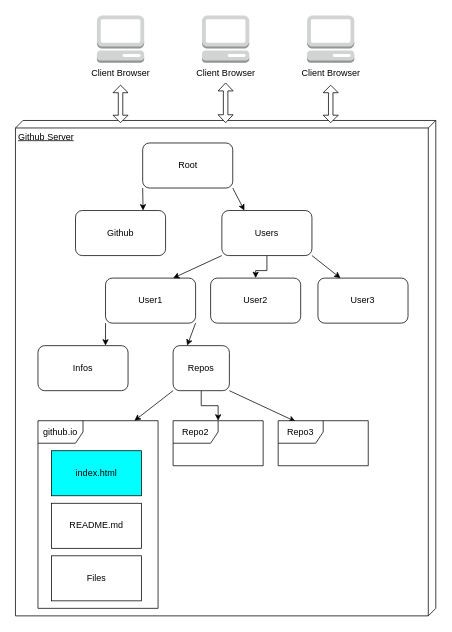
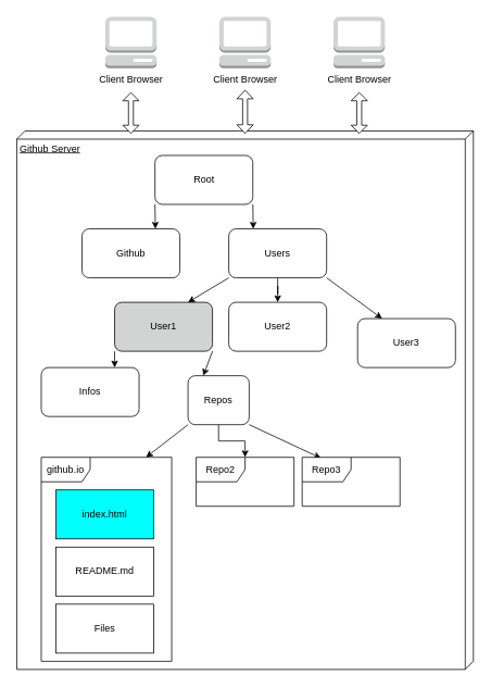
  <mxCell id="0" />
  <mxCell id="1" parent="0" />
  <mxCell id="2" value="Github Server" style="verticalAlign=top;align=left;spacingTop=8;spacingLeft=2;spacingRight=12;shape=cube;size=10;direction=south;fontStyle=4;html=1;" vertex="1" parent="1"><mxGeometry x="20" y="160" width="560" height="660" as="geometry" /></mxCell>
  <mxCell id="3" value="Client Browser" style="outlineConnect=0;dashed=0;verticalLabelPosition=bottom;verticalAlign=top;align=center;html=1;shape=mxgraph.aws3.management_console;fillColor=#D2D3D3;gradientColor=none;" vertex="1" parent="1"><mxGeometry x="128.5" y="20" width="63" height="63" as="geometry" /></mxCell>
  <mxCell id="4" value="Client Browser" style="outlineConnect=0;dashed=0;verticalLabelPosition=bottom;verticalAlign=top;align=center;html=1;shape=mxgraph.aws3.management_console;fillColor=#D2D3D3;gradientColor=none;" vertex="1" parent="1"><mxGeometry x="268.5" y="20" width="63" height="63" as="geometry" /></mxCell>
  <mxCell id="5" value="Client Browser" style="outlineConnect=0;dashed=0;verticalLabelPosition=bottom;verticalAlign=top;align=center;html=1;shape=mxgraph.aws3.management_console;fillColor=#D2D3D3;gradientColor=none;" vertex="1" parent="1"><mxGeometry x="408.5" y="20" width="63" height="63" as="geometry" /></mxCell>
  <mxCell id="6" value="" style="shape=doubleArrow;direction=south;whiteSpace=wrap;html=1;" vertex="1" parent="1"><mxGeometry x="150" y="113" width="20" height="50" as="geometry" /></mxCell>
  <mxCell id="7" value="" style="shape=doubleArrow;direction=south;whiteSpace=wrap;html=1;" vertex="1" parent="1"><mxGeometry x="290" y="110" width="20" height="53" as="geometry" /></mxCell>
  <mxCell id="8" value="" style="shape=doubleArrow;direction=south;whiteSpace=wrap;html=1;" vertex="1" parent="1"><mxGeometry x="430" y="113" width="20" height="50" as="geometry" /></mxCell>
  <mxCell id="9" value="Root" style="rounded=1;whiteSpace=wrap;html=1;" vertex="1" parent="1"><mxGeometry x="189.5" y="190" width="120" height="60" as="geometry" /></mxCell>
  <mxCell id="10" value="Github" style="rounded=1;whiteSpace=wrap;html=1;" vertex="1" parent="1"><mxGeometry x="100" y="280" width="120" height="60" as="geometry" /></mxCell>
  <mxCell id="11" value="" style="edgeStyle=orthogonalEdgeStyle;rounded=0;orthogonalLoop=1;jettySize=auto;html=1;" edge="1" parent="1" source="12" target="15"><mxGeometry relative="1" as="geometry" /></mxCell>
- <mxCell id="12" value="Users" style="rounded=1;whiteSpace=wrap;html=1;" vertex="1" parent="1"><mxGeometry x="295" y="280" width="120" height="60" as="geometry" /></mxCell>
+ <mxCell id="12" value="Users" style="rounded=1;whiteSpace=wrap;html=1;" vertex="1" parent="1"><mxGeometry x="280" y="280" width="120" height="60" as="geometry" /></mxCell>
  <mxCell id="13" value="" style="endArrow=classic;html=1;exitX=0;exitY=1;exitDx=0;exitDy=0;entryX=0.75;entryY=0;entryDx=0;entryDy=0;exitPerimeter=0;" edge="1" parent="1" source="9" target="10"><mxGeometry width="50" height="50" relative="1" as="geometry"><mxPoint x="210" y="450" as="sourcePoint" /><mxPoint x="260" y="400" as="targetPoint" /></mxGeometry></mxCell>
  <mxCell id="14" value="" style="endArrow=classic;html=1;exitX=1;exitY=1;exitDx=0;exitDy=0;entryX=0.25;entryY=0;entryDx=0;entryDy=0;fillColor=#FF0000;" edge="1" parent="1" source="9" target="12"><mxGeometry width="50" height="50" relative="1" as="geometry"><mxPoint x="320" y="410" as="sourcePoint" /><mxPoint x="370" y="360" as="targetPoint" /></mxGeometry></mxCell>
  <mxCell id="15" value="User2" style="rounded=1;whiteSpace=wrap;html=1;" vertex="1" parent="1"><mxGeometry x="280" y="370" width="120" height="60" as="geometry" /></mxCell>
- <mxCell id="16" value="User1" style="rounded=1;whiteSpace=wrap;html=1;" vertex="1" parent="1"><mxGeometry x="140" y="370" width="120" height="60" as="geometry" /></mxCell>
- <mxCell id="17" value="User3" style="rounded=1;whiteSpace=wrap;html=1;" vertex="1" parent="1"><mxGeometry x="423" y="370" width="120" height="60" as="geometry" /></mxCell>
+ <mxCell id="16" value="User1" style="rounded=1;whiteSpace=wrap;html=1;fillColor=#d2d3d3;" vertex="1" parent="1"><mxGeometry x="140" y="370" width="120" height="60" as="geometry" /></mxCell>
+ <mxCell id="17" value="User3" style="rounded=1;whiteSpace=wrap;html=1;" vertex="1" parent="1"><mxGeometry x="438" y="390" width="120" height="60" as="geometry" /></mxCell>
  <mxCell id="18" value="" style="endArrow=classic;html=1;exitX=0;exitY=1;exitDx=0;exitDy=0;entryX=0.75;entryY=0;entryDx=0;entryDy=0;" edge="1" parent="1" source="12" target="16"><mxGeometry width="50" height="50" relative="1" as="geometry"><mxPoint x="210" y="450" as="sourcePoint" /><mxPoint x="260" y="400" as="targetPoint" /></mxGeometry></mxCell>
  <mxCell id="19" value="" style="endArrow=classic;html=1;exitX=1;exitY=1;exitDx=0;exitDy=0;entryX=0.25;entryY=0;entryDx=0;entryDy=0;" edge="1" parent="1" source="12" target="17"><mxGeometry width="50" height="50" relative="1" as="geometry"><mxPoint x="450" y="330" as="sourcePoint" /><mxPoint x="500" y="280" as="targetPoint" /></mxGeometry></mxCell>
- <mxCell id="20" value="Infos" style="rounded=1;whiteSpace=wrap;html=1;" vertex="1" parent="1"><mxGeometry x="50" y="460" width="120" height="60" as="geometry" /></mxCell>
+ <mxCell id="20" value="Infos" style="rounded=1;whiteSpace=wrap;html=1;" vertex="1" parent="1"><mxGeometry x="50" y="450" width="120" height="60" as="geometry" /></mxCell>
  <mxCell id="21" value="" style="edgeStyle=orthogonalEdgeStyle;rounded=0;orthogonalLoop=1;jettySize=auto;html=1;fillColor=#FF0000;" edge="1" parent="1" source="22" target="31"><mxGeometry relative="1" as="geometry" /></mxCell>
  <mxCell id="22" value="Repos" style="rounded=1;whiteSpace=wrap;html=1;" vertex="1" parent="1"><mxGeometry x="230" y="460" width="75" height="60" as="geometry" /></mxCell>
  <mxCell id="23" value="" style="endArrow=classic;html=1;exitX=0;exitY=1;exitDx=0;exitDy=0;entryX=0.75;entryY=0;entryDx=0;entryDy=0;" edge="1" parent="1" source="16" target="20"><mxGeometry width="50" height="50" relative="1" as="geometry"><mxPoint x="-30" y="470" as="sourcePoint" /><mxPoint x="20" y="420" as="targetPoint" /></mxGeometry></mxCell>
  <mxCell id="24" value="" style="endArrow=classic;html=1;exitX=1;exitY=1;exitDx=0;exitDy=0;entryX=0.25;entryY=0;entryDx=0;entryDy=0;" edge="1" parent="1" source="16" target="22"><mxGeometry width="50" height="50" relative="1" as="geometry"><mxPoint x="230" y="570" as="sourcePoint" /><mxPoint x="280" y="520" as="targetPoint" /></mxGeometry></mxCell>
  <mxCell id="25" value="" style="endArrow=classic;html=1;exitX=0;exitY=1;exitDx=0;exitDy=0;entryX=0.75;entryY=0;entryDx=0;entryDy=0;" edge="1" parent="1" source="22"><mxGeometry width="50" height="50" relative="1" as="geometry"><mxPoint x="-70" y="590" as="sourcePoint" /><mxPoint x="178.5" y="560" as="targetPoint" /></mxGeometry></mxCell>
  <mxCell id="26" value="" style="endArrow=classic;html=1;exitX=1;exitY=1;exitDx=0;exitDy=0;entryX=0.192;entryY=0.017;entryDx=0;entryDy=0;entryPerimeter=0;" edge="1" parent="1" source="22" target="30"><mxGeometry width="50" height="50" relative="1" as="geometry"><mxPoint x="500" y="540" as="sourcePoint" /><mxPoint x="400" y="560" as="targetPoint" /></mxGeometry></mxCell>
  <mxCell id="27" value="index.html" style="rounded=0;whiteSpace=wrap;html=1;fillColor=#00FFFF;" vertex="1" parent="1"><mxGeometry x="68" y="600" width="120" height="60" as="geometry" /></mxCell>
  <mxCell id="28" value="README.md" style="rounded=0;whiteSpace=wrap;html=1;" vertex="1" parent="1"><mxGeometry x="68" y="670" width="120" height="60" as="geometry" /></mxCell>
  <mxCell id="29" value="Files" style="rounded=0;whiteSpace=wrap;html=1;" vertex="1" parent="1"><mxGeometry x="68" y="740" width="120" height="60" as="geometry" /></mxCell>
  <mxCell id="30" value="Repo3" style="shape=umlFrame;whiteSpace=wrap;html=1;" vertex="1" parent="1"><mxGeometry x="370" y="560" width="120" height="60" as="geometry" /></mxCell>
- <mxCell id="31" value="Repo2" style="shape=umlFrame;whiteSpace=wrap;html=1;" vertex="1" parent="1"><mxGeometry x="230" y="560" width="120" height="60" as="geometry" /></mxCell>
+ <mxCell id="31" value="Repo2" style="shape=umlFrame;whiteSpace=wrap;html=1;" vertex="1" parent="1"><mxGeometry x="240" y="560" width="120" height="60" as="geometry" /></mxCell>
  <mxCell id="32" value="github.io" style="shape=umlFrame;whiteSpace=wrap;html=1;" vertex="1" parent="1"><mxGeometry x="50" y="560" width="160" height="250" as="geometry" /></mxCell>
